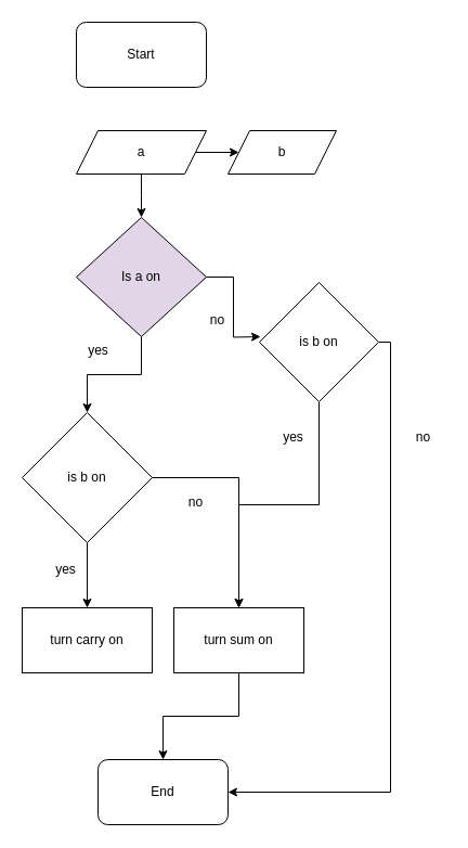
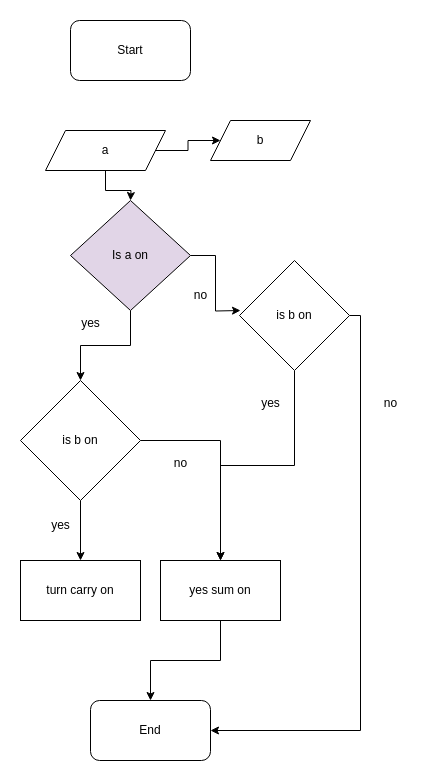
  <mxCell id="0" />
  <mxCell id="1" parent="0" />
  <mxCell id="2" value="Start" style="rounded=1;whiteSpace=wrap;html=1;" vertex="1" parent="1"><mxGeometry x="70" y="20" width="120" height="60" as="geometry" /></mxCell>
  <mxCell id="3" style="edgeStyle=orthogonalEdgeStyle;rounded=0;orthogonalLoop=1;jettySize=auto;html=1;entryX=0.5;entryY=0;entryDx=0;entryDy=0;" edge="1" parent="1" source="5" target="12"><mxGeometry relative="1" as="geometry" /></mxCell>
  <mxCell id="4" style="edgeStyle=orthogonalEdgeStyle;rounded=0;orthogonalLoop=1;jettySize=auto;html=1;" edge="1" parent="1" source="5"><mxGeometry relative="1" as="geometry"><mxPoint x="240" y="310" as="targetPoint" /></mxGeometry></mxCell>
  <mxCell id="5" value="Is a on" style="rhombus;whiteSpace=wrap;html=1;fillColor=#e1d5e7;" vertex="1" parent="1"><mxGeometry x="70" y="200" width="120" height="110" as="geometry" /></mxCell>
  <mxCell id="6" style="edgeStyle=orthogonalEdgeStyle;rounded=0;orthogonalLoop=1;jettySize=auto;html=1;exitX=1;exitY=0.5;exitDx=0;exitDy=0;" edge="1" parent="1" source="8" target="9"><mxGeometry relative="1" as="geometry" /></mxCell>
  <mxCell id="7" style="edgeStyle=orthogonalEdgeStyle;rounded=0;orthogonalLoop=1;jettySize=auto;html=1;" edge="1" parent="1" source="8"><mxGeometry relative="1" as="geometry"><mxPoint x="130" y="200" as="targetPoint" /></mxGeometry></mxCell>
- <mxCell id="8" value="a" style="shape=parallelogram;perimeter=parallelogramPerimeter;whiteSpace=wrap;html=1;fixedSize=1;" vertex="1" parent="1"><mxGeometry x="70" y="120" width="120" height="40" as="geometry" /></mxCell>
+ <mxCell id="8" value="a" style="shape=parallelogram;perimeter=parallelogramPerimeter;whiteSpace=wrap;html=1;fixedSize=1;" vertex="1" parent="1"><mxGeometry x="45" y="130" width="120" height="40" as="geometry" /></mxCell>
  <mxCell id="9" value="b" style="shape=parallelogram;perimeter=parallelogramPerimeter;whiteSpace=wrap;html=1;fixedSize=1;" vertex="1" parent="1"><mxGeometry x="210" y="120" width="100" height="40" as="geometry" /></mxCell>
  <mxCell id="10" style="edgeStyle=orthogonalEdgeStyle;rounded=0;orthogonalLoop=1;jettySize=auto;html=1;entryX=0.5;entryY=0;entryDx=0;entryDy=0;" edge="1" parent="1" source="12" target="14"><mxGeometry relative="1" as="geometry" /></mxCell>
  <mxCell id="11" style="edgeStyle=orthogonalEdgeStyle;rounded=0;orthogonalLoop=1;jettySize=auto;html=1;entryX=0.5;entryY=0;entryDx=0;entryDy=0;" edge="1" parent="1" source="12" target="21"><mxGeometry relative="1" as="geometry" /></mxCell>
  <mxCell id="12" value="is b on" style="rhombus;whiteSpace=wrap;html=1;" vertex="1" parent="1"><mxGeometry x="20" y="380" width="120" height="120" as="geometry" /></mxCell>
  <mxCell id="13" value="yes" style="text;html=1;align=center;verticalAlign=middle;resizable=0;points=[];autosize=1;strokeColor=none;fillColor=none;" vertex="1" parent="1"><mxGeometry x="70" y="308" width="40" height="30" as="geometry" /></mxCell>
  <mxCell id="14" value="turn carry on" style="whiteSpace=wrap;html=1;" vertex="1" parent="1"><mxGeometry x="20" y="560" width="120" height="60" as="geometry" /></mxCell>
  <mxCell id="15" value="yes" style="text;html=1;align=center;verticalAlign=middle;resizable=0;points=[];autosize=1;strokeColor=none;fillColor=none;" vertex="1" parent="1"><mxGeometry x="40" y="510" width="40" height="30" as="geometry" /></mxCell>
  <mxCell id="16" style="edgeStyle=orthogonalEdgeStyle;rounded=0;orthogonalLoop=1;jettySize=auto;html=1;entryX=0.5;entryY=0;entryDx=0;entryDy=0;" edge="1" parent="1" source="18" target="21"><mxGeometry relative="1" as="geometry" /></mxCell>
  <mxCell id="17" style="edgeStyle=orthogonalEdgeStyle;rounded=0;orthogonalLoop=1;jettySize=auto;html=1;" edge="1" parent="1" source="18" target="24"><mxGeometry relative="1" as="geometry"><Array as="points"><mxPoint x="360" y="315" /><mxPoint x="360" y="730" /></Array></mxGeometry></mxCell>
  <mxCell id="18" value="is b on" style="rhombus;whiteSpace=wrap;html=1;" vertex="1" parent="1"><mxGeometry x="239" y="260" width="110" height="110" as="geometry" /></mxCell>
  <mxCell id="19" value="no" style="text;html=1;align=center;verticalAlign=middle;resizable=0;points=[];autosize=1;strokeColor=none;fillColor=none;" vertex="1" parent="1"><mxGeometry x="180" y="280" width="40" height="30" as="geometry" /></mxCell>
  <mxCell id="20" style="edgeStyle=orthogonalEdgeStyle;rounded=0;orthogonalLoop=1;jettySize=auto;html=1;entryX=0.5;entryY=0;entryDx=0;entryDy=0;" edge="1" parent="1" source="21" target="24"><mxGeometry relative="1" as="geometry" /></mxCell>
- <mxCell id="21" value="turn sum on" style="whiteSpace=wrap;html=1;" vertex="1" parent="1"><mxGeometry x="160" y="560" width="120" height="60" as="geometry" /></mxCell>
+ <mxCell id="21" value="yes sum on" style="whiteSpace=wrap;html=1;" vertex="1" parent="1"><mxGeometry x="160" y="560" width="120" height="60" as="geometry" /></mxCell>
  <mxCell id="22" value="no" style="text;html=1;align=center;verticalAlign=middle;resizable=0;points=[];autosize=1;strokeColor=none;fillColor=none;" vertex="1" parent="1"><mxGeometry x="160" y="448" width="40" height="30" as="geometry" /></mxCell>
  <mxCell id="23" value="yes" style="text;html=1;align=center;verticalAlign=middle;resizable=0;points=[];autosize=1;strokeColor=none;fillColor=none;" vertex="1" parent="1"><mxGeometry x="250" y="388" width="40" height="30" as="geometry" /></mxCell>
  <mxCell id="24" value="End" style="rounded=1;whiteSpace=wrap;html=1;" vertex="1" parent="1"><mxGeometry x="90" y="700" width="120" height="60" as="geometry" /></mxCell>
  <mxCell id="25" value="no" style="text;html=1;align=center;verticalAlign=middle;resizable=0;points=[];autosize=1;strokeColor=none;fillColor=none;" vertex="1" parent="1"><mxGeometry x="370" y="388" width="40" height="30" as="geometry" /></mxCell>
